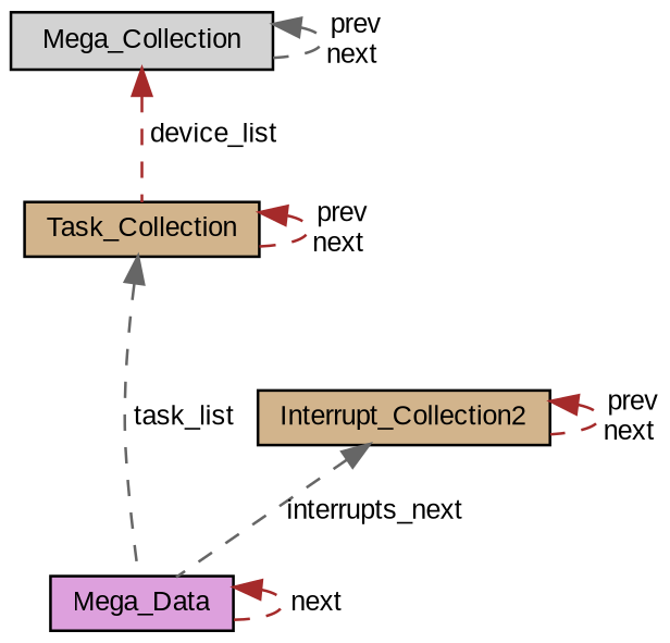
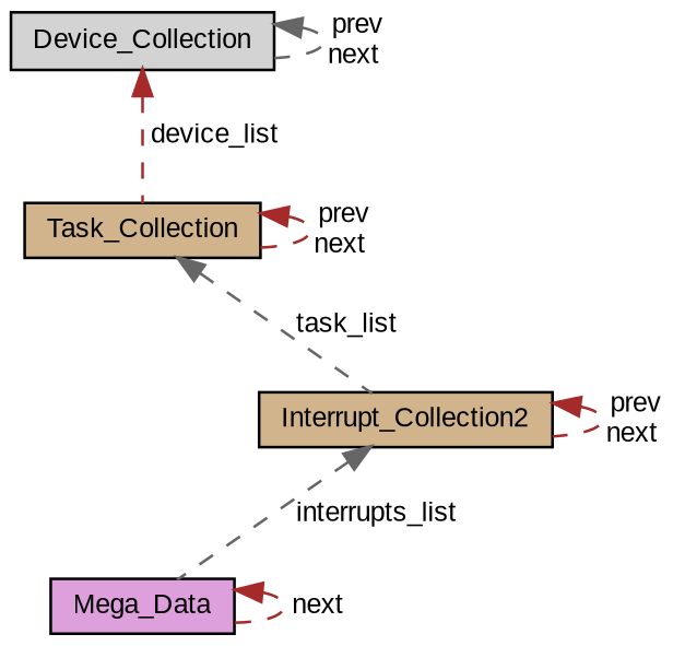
  digraph {
    fontname="Liberation Sans"
    node [color=black fillcolor=tan fontname="Liberation Sans" fontsize=10 shape=record style=filled]
    edge [color=brown dir=back fontname="Liberation Sans" fontsize=10 labelfontname=Helvetica labelfontsize=10 style=dashed]
    n1 [fillcolor=plum fontcolor=black height=0.2 label=Mega_Data width=0.4]
    n2 [height=0.2 label=Task_Collection width=0.4]
-   n3 [fillcolor=lightgrey height=0.2 label=Mega_Collection width=0.4]
+   n3 [fillcolor=lightgrey height=0.2 label=Device_Collection width=0.4]
    n4 [height=0.2 label=Interrupt_Collection2 width=0.4]
    n1 -> n1 [label=" next"]
-   n2 -> n1 [color=gray40 label=" task_list"]
+   n2 -> n4 [color=gray40 label=" task_list"]
    n2 -> n2 [label=" prev\nnext"]
    n3 -> n2 [label=" device_list"]
    n3 -> n3 [color=gray40 label=" prev\nnext"]
-   n4 -> n1 [color=gray40 label=" interrupts_next"]
+   n4 -> n1 [color=gray40 label=" interrupts_list"]
    n4 -> n4 [label=" prev\nnext"]
  }
